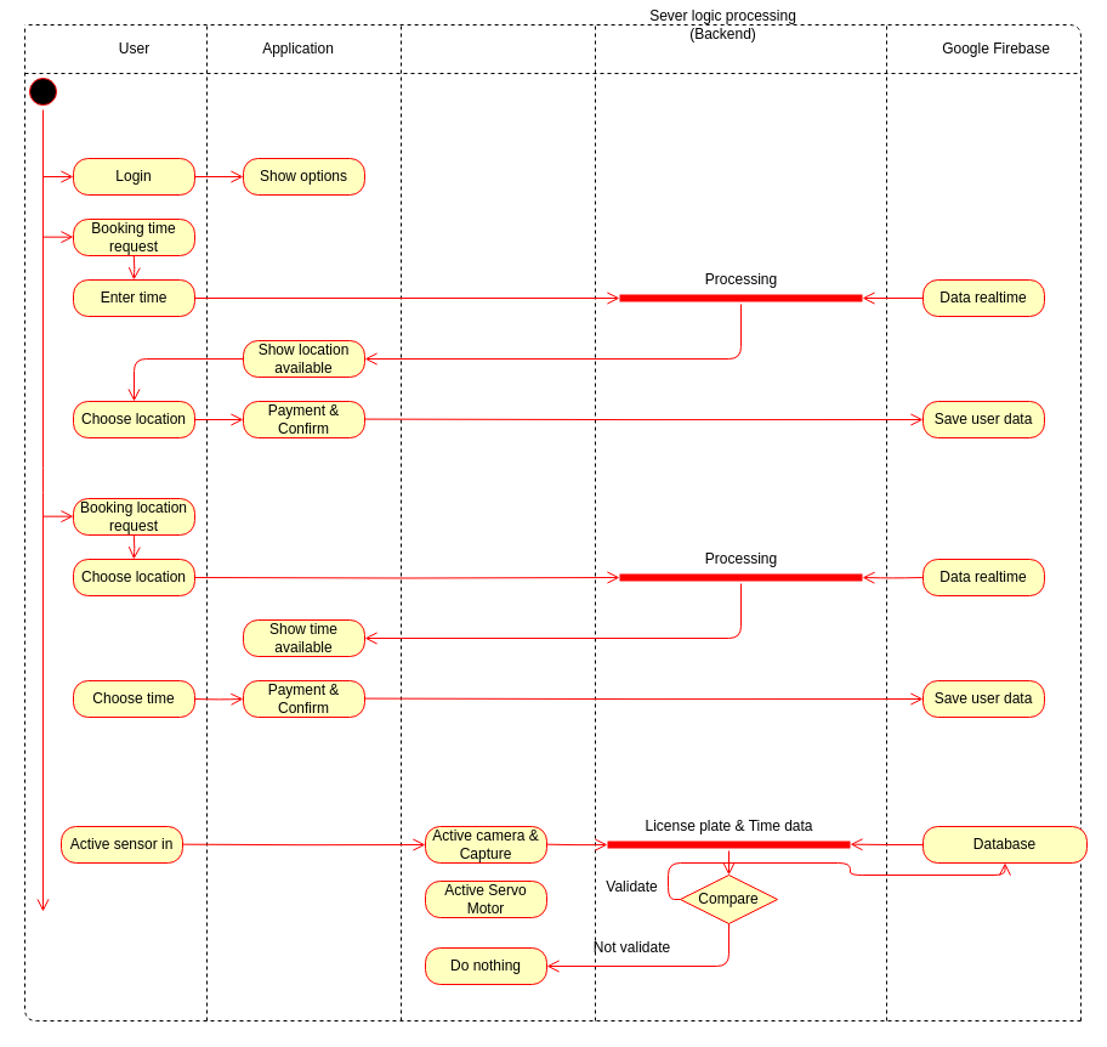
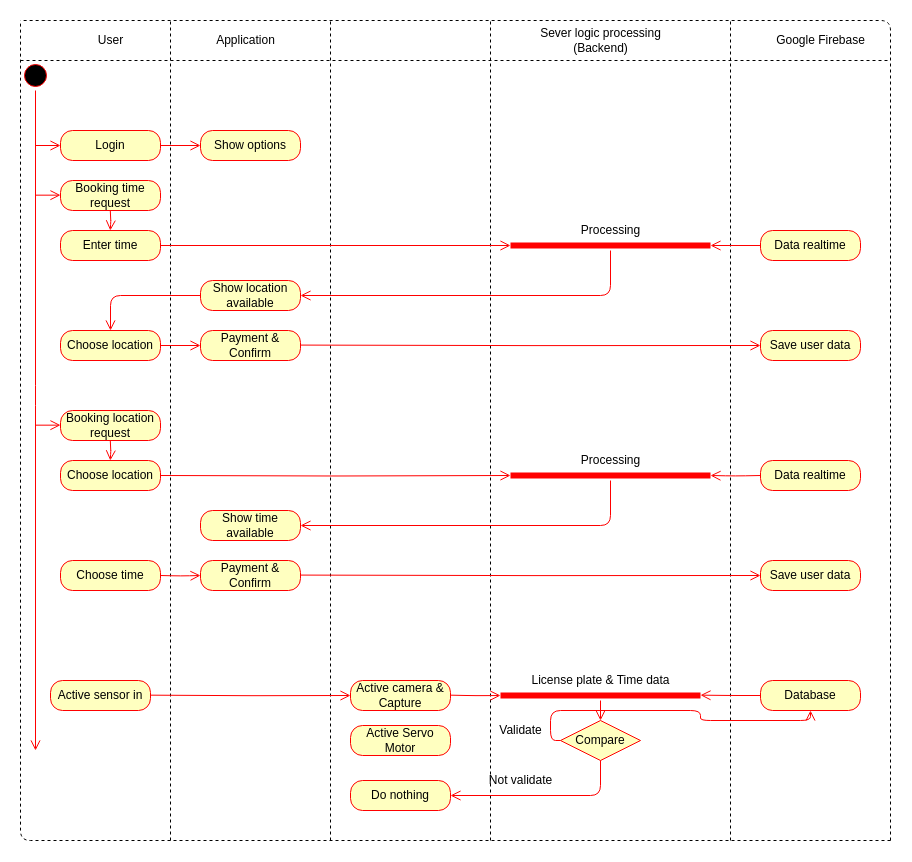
  <mxCell id="0" />
  <mxCell id="1" parent="0" />
  <mxCell id="2" value="User" style="text;html=1;align=center;verticalAlign=middle;resizable=0;points=[];autosize=1;" vertex="1" parent="1"><mxGeometry x="90" y="30" width="40" height="20" as="geometry" /></mxCell>
- <mxCell id="3" value="Sever logic processing&lt;br&gt;(Backend)" style="text;html=1;align=center;verticalAlign=middle;resizable=0;points=[];autosize=1;" vertex="1" parent="1"><mxGeometry x="525" y="5" width="140" height="30" as="geometry" /></mxCell>
+ <mxCell id="3" value="Sever logic processing&lt;br&gt;(Backend)" style="text;html=1;align=center;verticalAlign=middle;resizable=0;points=[];autosize=1;" vertex="1" parent="1"><mxGeometry x="530" y="25" width="140" height="30" as="geometry" /></mxCell>
  <mxCell id="4" value="Google Firebase" style="text;html=1;align=center;verticalAlign=middle;resizable=0;points=[];autosize=1;" vertex="1" parent="1"><mxGeometry x="770" y="30" width="100" height="20" as="geometry" /></mxCell>
  <mxCell id="5" value="Application&lt;br&gt;" style="text;html=1;align=center;verticalAlign=middle;resizable=0;points=[];autosize=1;" vertex="1" parent="1"><mxGeometry x="210" y="30" width="70" height="20" as="geometry" /></mxCell>
  <mxCell id="6" value="" style="ellipse;html=1;shape=startState;fillColor=#000000;strokeColor=#ff0000;" vertex="1" parent="1"><mxGeometry x="20" y="60" width="30" height="30" as="geometry" /></mxCell>
  <mxCell id="7" value="" style="edgeStyle=orthogonalEdgeStyle;html=1;verticalAlign=bottom;endArrow=open;endSize=8;strokeColor=#ff0000;entryX=0;entryY=0.5;entryDx=0;entryDy=0;" edge="1" parent="1" target="15"><mxGeometry relative="1" as="geometry"><mxPoint x="110" y="130" as="targetPoint" /><mxPoint x="35" y="145" as="sourcePoint" /><Array as="points"><mxPoint x="35" y="145" /></Array></mxGeometry></mxCell>
  <mxCell id="8" value="" style="endArrow=none;dashed=1;html=1;" edge="1" parent="1"><mxGeometry width="50" height="50" relative="1" as="geometry"><mxPoint x="890" y="840" as="sourcePoint" /><mxPoint x="20" y="20" as="targetPoint" /><Array as="points"><mxPoint x="890" y="20" /></Array></mxGeometry></mxCell>
  <mxCell id="9" value="" style="endArrow=none;dashed=1;html=1;" edge="1" parent="1"><mxGeometry width="50" height="50" relative="1" as="geometry"><mxPoint x="890" y="840" as="sourcePoint" /><mxPoint x="20" y="20" as="targetPoint" /><Array as="points"><mxPoint x="20" y="840" /></Array></mxGeometry></mxCell>
  <mxCell id="10" value="" style="endArrow=none;dashed=1;html=1;" edge="1" parent="1"><mxGeometry width="50" height="50" relative="1" as="geometry"><mxPoint x="170" y="840" as="sourcePoint" /><mxPoint x="170" y="20" as="targetPoint" /></mxGeometry></mxCell>
  <mxCell id="11" value="" style="endArrow=none;dashed=1;html=1;" edge="1" parent="1"><mxGeometry width="50" height="50" relative="1" as="geometry"><mxPoint x="330" y="840" as="sourcePoint" /><mxPoint x="330" y="20" as="targetPoint" /></mxGeometry></mxCell>
  <mxCell id="12" value="" style="endArrow=none;dashed=1;html=1;" edge="1" parent="1"><mxGeometry width="50" height="50" relative="1" as="geometry"><mxPoint x="490" y="840" as="sourcePoint" /><mxPoint x="490" y="20" as="targetPoint" /></mxGeometry></mxCell>
  <mxCell id="13" value="" style="endArrow=none;dashed=1;html=1;" edge="1" parent="1"><mxGeometry width="50" height="50" relative="1" as="geometry"><mxPoint x="730" y="840" as="sourcePoint" /><mxPoint x="730" y="20" as="targetPoint" /></mxGeometry></mxCell>
  <mxCell id="14" value="" style="endArrow=none;dashed=1;html=1;" edge="1" parent="1"><mxGeometry width="50" height="50" relative="1" as="geometry"><mxPoint x="20" y="60" as="sourcePoint" /><mxPoint x="890" y="60" as="targetPoint" /></mxGeometry></mxCell>
  <mxCell id="15" value="Login" style="rounded=1;whiteSpace=wrap;html=1;arcSize=40;fontColor=#000000;fillColor=#ffffc0;strokeColor=#ff0000;" vertex="1" parent="1"><mxGeometry x="60" y="130" width="100" height="30" as="geometry" /></mxCell>
  <mxCell id="16" value="" style="edgeStyle=orthogonalEdgeStyle;html=1;verticalAlign=bottom;endArrow=open;endSize=8;strokeColor=#ff0000;entryX=0;entryY=0.5;entryDx=0;entryDy=0;" edge="1" source="15" parent="1" target="52"><mxGeometry relative="1" as="geometry"><mxPoint x="210" y="145" as="targetPoint" /><Array as="points" /></mxGeometry></mxCell>
  <mxCell id="17" value="Enter time" style="rounded=1;whiteSpace=wrap;html=1;arcSize=40;fontColor=#000000;fillColor=#ffffc0;strokeColor=#ff0000;" vertex="1" parent="1"><mxGeometry x="60" y="230" width="100" height="30" as="geometry" /></mxCell>
  <mxCell id="18" value="" style="edgeStyle=orthogonalEdgeStyle;html=1;verticalAlign=bottom;endArrow=open;endSize=8;strokeColor=#ff0000;entryX=0;entryY=0.5;entryDx=0;entryDy=0;entryPerimeter=0;" edge="1" source="17" parent="1" target="25"><mxGeometry relative="1" as="geometry"><mxPoint x="550" y="245" as="targetPoint" /></mxGeometry></mxCell>
  <mxCell id="19" value="Show location available" style="rounded=1;whiteSpace=wrap;html=1;arcSize=40;fontColor=#000000;fillColor=#ffffc0;strokeColor=#ff0000;" vertex="1" parent="1"><mxGeometry x="200" y="280" width="100" height="30" as="geometry" /></mxCell>
  <mxCell id="20" value="" style="edgeStyle=orthogonalEdgeStyle;html=1;verticalAlign=bottom;endArrow=open;endSize=8;strokeColor=#ff0000;entryX=0.5;entryY=0;entryDx=0;entryDy=0;" edge="1" source="19" parent="1" target="21"><mxGeometry relative="1" as="geometry"><mxPoint x="110" y="340" as="targetPoint" /><Array as="points"><mxPoint x="110" y="295" /></Array></mxGeometry></mxCell>
  <mxCell id="21" value="Choose location" style="rounded=1;whiteSpace=wrap;html=1;arcSize=40;fontColor=#000000;fillColor=#ffffc0;strokeColor=#ff0000;" vertex="1" parent="1"><mxGeometry x="60" y="330" width="100" height="30" as="geometry" /></mxCell>
  <mxCell id="22" value="Payment &amp;amp; Confirm" style="rounded=1;whiteSpace=wrap;html=1;arcSize=40;fontColor=#000000;fillColor=#ffffc0;strokeColor=#ff0000;" vertex="1" parent="1"><mxGeometry x="200" y="330" width="100" height="30" as="geometry" /></mxCell>
  <mxCell id="23" style="edgeStyle=none;rounded=0;orthogonalLoop=1;jettySize=auto;html=1;exitX=0.5;exitY=1;exitDx=0;exitDy=0;" edge="1" parent="1"><mxGeometry relative="1" as="geometry"><mxPoint x="600" y="260" as="sourcePoint" /><mxPoint x="600" y="260" as="targetPoint" /></mxGeometry></mxCell>
  <mxCell id="24" value="Data realtime" style="rounded=1;whiteSpace=wrap;html=1;arcSize=40;fontColor=#000000;fillColor=#ffffc0;strokeColor=#ff0000;" vertex="1" parent="1"><mxGeometry x="760" y="230" width="100" height="30" as="geometry" /></mxCell>
  <mxCell id="25" value="" style="shape=line;html=1;strokeWidth=6;strokeColor=#ff0000;" vertex="1" parent="1"><mxGeometry x="510" y="240" width="200" height="10" as="geometry" /></mxCell>
  <mxCell id="26" value="" style="edgeStyle=orthogonalEdgeStyle;html=1;verticalAlign=bottom;endArrow=open;endSize=8;strokeColor=#ff0000;exitX=0;exitY=0.5;exitDx=0;exitDy=0;entryX=1;entryY=0.5;entryDx=0;entryDy=0;entryPerimeter=0;" edge="1" source="24" parent="1" target="25"><mxGeometry relative="1" as="geometry"><mxPoint x="620" y="320" as="targetPoint" /><mxPoint x="680" y="260" as="sourcePoint" /></mxGeometry></mxCell>
  <mxCell id="27" value="Processing" style="text;html=1;align=center;verticalAlign=middle;resizable=0;points=[];autosize=1;" vertex="1" parent="1"><mxGeometry x="575" y="220" width="70" height="20" as="geometry" /></mxCell>
  <mxCell id="28" style="edgeStyle=none;rounded=0;orthogonalLoop=1;jettySize=auto;html=1;exitX=0.5;exitY=1;exitDx=0;exitDy=0;" edge="1" parent="1" source="22" target="22"><mxGeometry relative="1" as="geometry" /></mxCell>
  <mxCell id="29" value="" style="edgeStyle=orthogonalEdgeStyle;html=1;verticalAlign=bottom;endArrow=open;endSize=8;strokeColor=#ff0000;entryX=0;entryY=0.5;entryDx=0;entryDy=0;" edge="1" parent="1" target="31"><mxGeometry relative="1" as="geometry"><mxPoint x="650" y="344.58" as="targetPoint" /><mxPoint x="300" y="344.58" as="sourcePoint" /></mxGeometry></mxCell>
  <mxCell id="30" value="" style="edgeStyle=orthogonalEdgeStyle;html=1;verticalAlign=bottom;endArrow=open;endSize=8;strokeColor=#ff0000;exitX=1;exitY=0.5;exitDx=0;exitDy=0;entryX=0;entryY=0.5;entryDx=0;entryDy=0;" edge="1" parent="1" source="21" target="22"><mxGeometry relative="1" as="geometry"><mxPoint x="119.63" y="400" as="targetPoint" /><mxPoint x="119.659" y="370" as="sourcePoint" /><Array as="points" /></mxGeometry></mxCell>
  <mxCell id="31" value="Save user data" style="rounded=1;whiteSpace=wrap;html=1;arcSize=40;fontColor=#000000;fillColor=#ffffc0;strokeColor=#ff0000;" vertex="1" parent="1"><mxGeometry x="760" y="330" width="100" height="30" as="geometry" /></mxCell>
  <mxCell id="32" value="" style="edgeStyle=orthogonalEdgeStyle;html=1;verticalAlign=bottom;endArrow=open;endSize=8;strokeColor=#ff0000;exitX=0.5;exitY=1;exitDx=0;exitDy=0;" edge="1" parent="1" source="6"><mxGeometry relative="1" as="geometry"><mxPoint x="35" y="750" as="targetPoint" /><mxPoint x="40" y="160" as="sourcePoint" /><Array as="points"><mxPoint x="35" y="395" /></Array></mxGeometry></mxCell>
  <mxCell id="33" value="Active sensor in" style="rounded=1;whiteSpace=wrap;html=1;arcSize=40;fontColor=#000000;fillColor=#ffffc0;strokeColor=#ff0000;" vertex="1" parent="1"><mxGeometry x="50" y="680" width="100" height="30" as="geometry" /></mxCell>
  <mxCell id="34" value="Active camera &amp;amp; Capture" style="rounded=1;whiteSpace=wrap;html=1;arcSize=40;fontColor=#000000;fillColor=#ffffc0;strokeColor=#ff0000;" vertex="1" parent="1"><mxGeometry x="350" y="680" width="100" height="30" as="geometry" /></mxCell>
- <mxCell id="35" value="Database" style="rounded=1;whiteSpace=wrap;html=1;arcSize=40;fontColor=#000000;fillColor=#ffffc0;strokeColor=#ff0000;" vertex="1" parent="1"><mxGeometry x="760" y="680" width="135" height="30" as="geometry" /></mxCell>
+ <mxCell id="35" value="Database" style="rounded=1;whiteSpace=wrap;html=1;arcSize=40;fontColor=#000000;fillColor=#ffffc0;strokeColor=#ff0000;" vertex="1" parent="1"><mxGeometry x="760" y="680" width="100" height="30" as="geometry" /></mxCell>
  <mxCell id="36" value="" style="shape=line;html=1;strokeWidth=6;strokeColor=#ff0000;" vertex="1" parent="1"><mxGeometry x="500" y="690" width="200" height="10" as="geometry" /></mxCell>
  <mxCell id="37" value="" style="edgeStyle=orthogonalEdgeStyle;html=1;verticalAlign=bottom;endArrow=open;endSize=8;strokeColor=#ff0000;exitX=0;exitY=0.5;exitDx=0;exitDy=0;entryX=1;entryY=0.5;entryDx=0;entryDy=0;entryPerimeter=0;" edge="1" parent="1" source="35"><mxGeometry relative="1" as="geometry"><mxPoint x="700" y="694.66" as="targetPoint" /><mxPoint x="750" y="694.66" as="sourcePoint" /></mxGeometry></mxCell>
  <mxCell id="38" value="" style="edgeStyle=orthogonalEdgeStyle;html=1;verticalAlign=bottom;endArrow=open;endSize=8;strokeColor=#ff0000;exitX=1;exitY=0.5;exitDx=0;exitDy=0;entryX=0;entryY=0.5;entryDx=0;entryDy=0;entryPerimeter=0;" edge="1" parent="1" target="36"><mxGeometry relative="1" as="geometry"><mxPoint x="490" y="694.66" as="targetPoint" /><mxPoint x="450" y="694.66" as="sourcePoint" /><Array as="points" /></mxGeometry></mxCell>
  <mxCell id="39" value="" style="edgeStyle=orthogonalEdgeStyle;html=1;verticalAlign=bottom;endArrow=open;endSize=8;strokeColor=#ff0000;exitX=1;exitY=0.5;exitDx=0;exitDy=0;entryX=0;entryY=0.5;entryDx=0;entryDy=0;" edge="1" parent="1" target="34"><mxGeometry relative="1" as="geometry"><mxPoint x="190" y="694.66" as="targetPoint" /><mxPoint x="150" y="694.66" as="sourcePoint" /><Array as="points" /></mxGeometry></mxCell>
  <mxCell id="40" value="" style="edgeStyle=orthogonalEdgeStyle;html=1;verticalAlign=bottom;endArrow=open;endSize=8;strokeColor=#ff0000;entryX=1;entryY=0.5;entryDx=0;entryDy=0;" edge="1" parent="1" source="25" target="19"><mxGeometry relative="1" as="geometry"><mxPoint x="520" y="255" as="targetPoint" /><mxPoint x="610" y="260" as="sourcePoint" /><Array as="points"><mxPoint x="610" y="295" /></Array></mxGeometry></mxCell>
  <mxCell id="41" value="Compare" style="rhombus;whiteSpace=wrap;html=1;fillColor=#ffffc0;strokeColor=#ff0000;" vertex="1" parent="1"><mxGeometry x="560" y="720" width="80" height="40" as="geometry" /></mxCell>
  <mxCell id="42" value="" style="edgeStyle=orthogonalEdgeStyle;html=1;align=left;verticalAlign=bottom;endArrow=open;endSize=8;strokeColor=#ff0000;entryX=1;entryY=0.5;entryDx=0;entryDy=0;" edge="1" source="41" parent="1" target="48"><mxGeometry x="-1" relative="1" as="geometry"><mxPoint x="490" y="790" as="targetPoint" /><Array as="points"><mxPoint x="600" y="795" /></Array></mxGeometry></mxCell>
  <mxCell id="43" value="" style="edgeStyle=orthogonalEdgeStyle;html=1;align=left;verticalAlign=top;endArrow=open;endSize=8;strokeColor=#ff0000;exitX=0;exitY=0.5;exitDx=0;exitDy=0;" edge="1" source="41" parent="1" target="35"><mxGeometry x="-0.167" y="10" relative="1" as="geometry"><mxPoint x="440" y="740" as="targetPoint" /><mxPoint as="offset" /></mxGeometry></mxCell>
  <mxCell id="44" value="" style="edgeStyle=orthogonalEdgeStyle;html=1;verticalAlign=bottom;endArrow=open;endSize=8;strokeColor=#ff0000;" edge="1" parent="1"><mxGeometry relative="1" as="geometry"><mxPoint x="600" y="720" as="targetPoint" /><mxPoint x="599.656" y="700" as="sourcePoint" /><Array as="points"><mxPoint x="599.69" y="720" /><mxPoint x="599.69" y="720" /></Array></mxGeometry></mxCell>
  <mxCell id="45" value="Validate" style="text;html=1;align=center;verticalAlign=middle;resizable=0;points=[];autosize=1;" vertex="1" parent="1"><mxGeometry x="490" y="720" width="60" height="20" as="geometry" /></mxCell>
  <mxCell id="46" value="Not validate" style="text;html=1;align=center;verticalAlign=middle;resizable=0;points=[];autosize=1;" vertex="1" parent="1"><mxGeometry x="480" y="770" width="80" height="20" as="geometry" /></mxCell>
  <mxCell id="47" value="Active Servo Motor" style="rounded=1;whiteSpace=wrap;html=1;arcSize=40;fontColor=#000000;fillColor=#ffffc0;strokeColor=#ff0000;" vertex="1" parent="1"><mxGeometry x="350" y="725" width="100" height="30" as="geometry" /></mxCell>
  <mxCell id="48" value="Do nothing" style="rounded=1;whiteSpace=wrap;html=1;arcSize=40;fontColor=#000000;fillColor=#ffffc0;strokeColor=#ff0000;" vertex="1" parent="1"><mxGeometry x="350" y="780" width="100" height="30" as="geometry" /></mxCell>
  <mxCell id="49" value="License plate &amp;amp; Time data" style="text;html=1;align=center;verticalAlign=middle;resizable=0;points=[];autosize=1;" vertex="1" parent="1"><mxGeometry x="525" y="670" width="150" height="20" as="geometry" /></mxCell>
  <mxCell id="50" value="Booking time request" style="rounded=1;whiteSpace=wrap;html=1;arcSize=40;fontColor=#000000;fillColor=#ffffc0;strokeColor=#ff0000;" vertex="1" parent="1"><mxGeometry x="60" y="180" width="100" height="30" as="geometry" /></mxCell>
  <mxCell id="51" value="" style="edgeStyle=orthogonalEdgeStyle;html=1;verticalAlign=bottom;endArrow=open;endSize=8;strokeColor=#ff0000;" edge="1" parent="1"><mxGeometry relative="1" as="geometry"><mxPoint x="109.8" y="230" as="targetPoint" /><mxPoint x="109.8" y="210" as="sourcePoint" /><Array as="points" /></mxGeometry></mxCell>
  <mxCell id="52" value="Show options" style="rounded=1;whiteSpace=wrap;html=1;arcSize=40;fontColor=#000000;fillColor=#ffffc0;strokeColor=#ff0000;" vertex="1" parent="1"><mxGeometry x="200" y="130" width="100" height="30" as="geometry" /></mxCell>
  <mxCell id="53" value="" style="edgeStyle=orthogonalEdgeStyle;html=1;verticalAlign=bottom;endArrow=open;endSize=8;strokeColor=#ff0000;entryX=0;entryY=0.5;entryDx=0;entryDy=0;" edge="1" parent="1"><mxGeometry relative="1" as="geometry"><mxPoint x="60" y="194.66" as="targetPoint" /><mxPoint x="35" y="194.66" as="sourcePoint" /><Array as="points"><mxPoint x="35" y="194.66" /></Array></mxGeometry></mxCell>
  <mxCell id="54" value="Booking location request" style="rounded=1;whiteSpace=wrap;html=1;arcSize=40;fontColor=#000000;fillColor=#ffffc0;strokeColor=#ff0000;" vertex="1" parent="1"><mxGeometry x="60" y="410" width="100" height="30" as="geometry" /></mxCell>
  <mxCell id="55" value="" style="edgeStyle=orthogonalEdgeStyle;html=1;verticalAlign=bottom;endArrow=open;endSize=8;strokeColor=#ff0000;entryX=0;entryY=0.5;entryDx=0;entryDy=0;" edge="1" parent="1"><mxGeometry relative="1" as="geometry"><mxPoint x="60" y="424.66" as="targetPoint" /><mxPoint x="35" y="424.66" as="sourcePoint" /><Array as="points"><mxPoint x="35" y="424.66" /></Array></mxGeometry></mxCell>
  <mxCell id="56" value="Choose location" style="rounded=1;whiteSpace=wrap;html=1;arcSize=40;fontColor=#000000;fillColor=#ffffc0;strokeColor=#ff0000;" vertex="1" parent="1"><mxGeometry x="60" y="460" width="100" height="30" as="geometry" /></mxCell>
  <mxCell id="57" value="" style="edgeStyle=orthogonalEdgeStyle;html=1;verticalAlign=bottom;endArrow=open;endSize=8;strokeColor=#ff0000;" edge="1" parent="1"><mxGeometry relative="1" as="geometry"><mxPoint x="109.8" y="460" as="targetPoint" /><mxPoint x="109.8" y="440" as="sourcePoint" /><Array as="points" /></mxGeometry></mxCell>
  <mxCell id="58" value="Show time available" style="rounded=1;whiteSpace=wrap;html=1;arcSize=40;fontColor=#000000;fillColor=#ffffc0;strokeColor=#ff0000;" vertex="1" parent="1"><mxGeometry x="200" y="510" width="100" height="30" as="geometry" /></mxCell>
  <mxCell id="59" value="Choose time" style="rounded=1;whiteSpace=wrap;html=1;arcSize=40;fontColor=#000000;fillColor=#ffffc0;strokeColor=#ff0000;" vertex="1" parent="1"><mxGeometry x="60" y="560" width="100" height="30" as="geometry" /></mxCell>
  <mxCell id="60" value="Payment &amp;amp; Confirm" style="rounded=1;whiteSpace=wrap;html=1;arcSize=40;fontColor=#000000;fillColor=#ffffc0;strokeColor=#ff0000;" vertex="1" parent="1"><mxGeometry x="200" y="560" width="100" height="30" as="geometry" /></mxCell>
  <mxCell id="61" value="" style="edgeStyle=orthogonalEdgeStyle;html=1;verticalAlign=bottom;endArrow=open;endSize=8;strokeColor=#ff0000;exitX=1;exitY=0.5;exitDx=0;exitDy=0;entryX=0;entryY=0.5;entryDx=0;entryDy=0;" edge="1" parent="1" target="60"><mxGeometry relative="1" as="geometry"><mxPoint x="119.63" y="630" as="targetPoint" /><mxPoint x="160" y="575" as="sourcePoint" /><Array as="points" /></mxGeometry></mxCell>
  <mxCell id="62" value="" style="edgeStyle=orthogonalEdgeStyle;html=1;verticalAlign=bottom;endArrow=open;endSize=8;strokeColor=#ff0000;entryX=0;entryY=0.5;entryDx=0;entryDy=0;entryPerimeter=0;" edge="1" parent="1" target="63"><mxGeometry relative="1" as="geometry"><mxPoint x="550" y="475" as="targetPoint" /><mxPoint x="160" y="475" as="sourcePoint" /></mxGeometry></mxCell>
  <mxCell id="63" value="" style="shape=line;html=1;strokeWidth=6;strokeColor=#ff0000;" vertex="1" parent="1"><mxGeometry x="510" y="470" width="200" height="10" as="geometry" /></mxCell>
  <mxCell id="64" value="" style="edgeStyle=orthogonalEdgeStyle;html=1;verticalAlign=bottom;endArrow=open;endSize=8;strokeColor=#ff0000;exitX=0;exitY=0.5;exitDx=0;exitDy=0;entryX=1;entryY=0.5;entryDx=0;entryDy=0;entryPerimeter=0;" edge="1" parent="1" target="63"><mxGeometry relative="1" as="geometry"><mxPoint x="620" y="550" as="targetPoint" /><mxPoint x="760" y="475" as="sourcePoint" /></mxGeometry></mxCell>
  <mxCell id="65" value="Data realtime" style="rounded=1;whiteSpace=wrap;html=1;arcSize=40;fontColor=#000000;fillColor=#ffffc0;strokeColor=#ff0000;" vertex="1" parent="1"><mxGeometry x="760" y="460" width="100" height="30" as="geometry" /></mxCell>
  <mxCell id="66" value="" style="edgeStyle=orthogonalEdgeStyle;html=1;verticalAlign=bottom;endArrow=open;endSize=8;strokeColor=#ff0000;entryX=1;entryY=0.5;entryDx=0;entryDy=0;" edge="1" parent="1"><mxGeometry relative="1" as="geometry"><mxPoint x="300" y="525" as="targetPoint" /><mxPoint x="610" y="480" as="sourcePoint" /><Array as="points"><mxPoint x="610" y="525" /></Array></mxGeometry></mxCell>
  <mxCell id="67" value="Processing" style="text;html=1;align=center;verticalAlign=middle;resizable=0;points=[];autosize=1;" vertex="1" parent="1"><mxGeometry x="575" y="450" width="70" height="20" as="geometry" /></mxCell>
  <mxCell id="68" value="" style="edgeStyle=orthogonalEdgeStyle;html=1;verticalAlign=bottom;endArrow=open;endSize=8;strokeColor=#ff0000;entryX=0;entryY=0.5;entryDx=0;entryDy=0;" edge="1" parent="1" target="69"><mxGeometry relative="1" as="geometry"><mxPoint x="650" y="574.58" as="targetPoint" /><mxPoint x="300" y="574.58" as="sourcePoint" /></mxGeometry></mxCell>
  <mxCell id="69" value="Save user data" style="rounded=1;whiteSpace=wrap;html=1;arcSize=40;fontColor=#000000;fillColor=#ffffc0;strokeColor=#ff0000;" vertex="1" parent="1"><mxGeometry x="760" y="560" width="100" height="30" as="geometry" /></mxCell>
